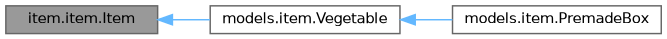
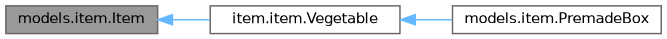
  digraph {
    rankdir=LR
    node [color=gray40 fillcolor=white fontname=Helvetica fontsize=10 shape=box style=filled]
    edge [color=steelblue1 dir=back fontname=Helvetica fontsize=10 labelfontname=Helvetica labelfontsize=10 style=solid]
-   n1 [fillcolor=grey60 fontcolor=black height=0.2 label="item.item.Item" width=0.4]
-   n2 [height=0.2 label="models.item.Vegetable" width=0.4]
+   n1 [fillcolor=grey60 fontcolor=black height=0.2 label="models.item.Item" width=0.4]
+   n2 [height=0.2 label="item.item.Vegetable" width=0.4]
    n3 [height=0.2 label="models.item.PremadeBox" width=0.4]
    n1 -> n2
    n2 -> n3
  }
